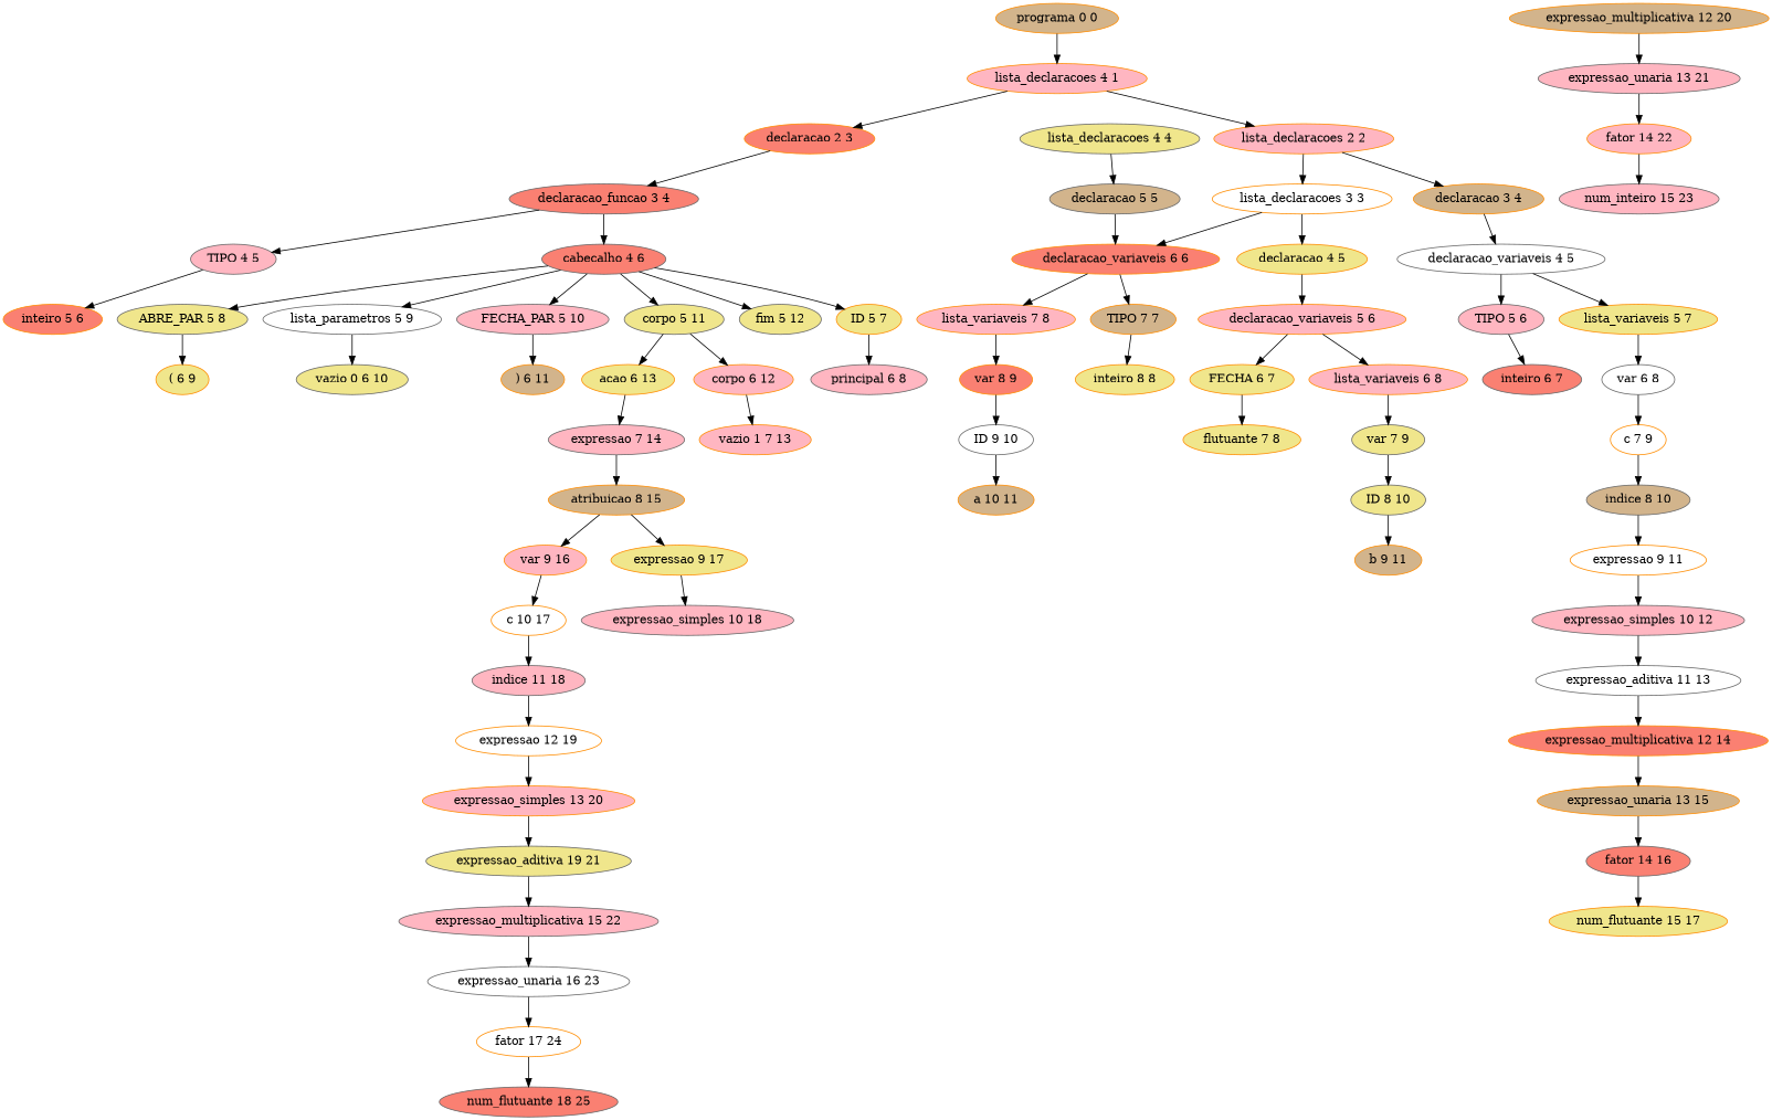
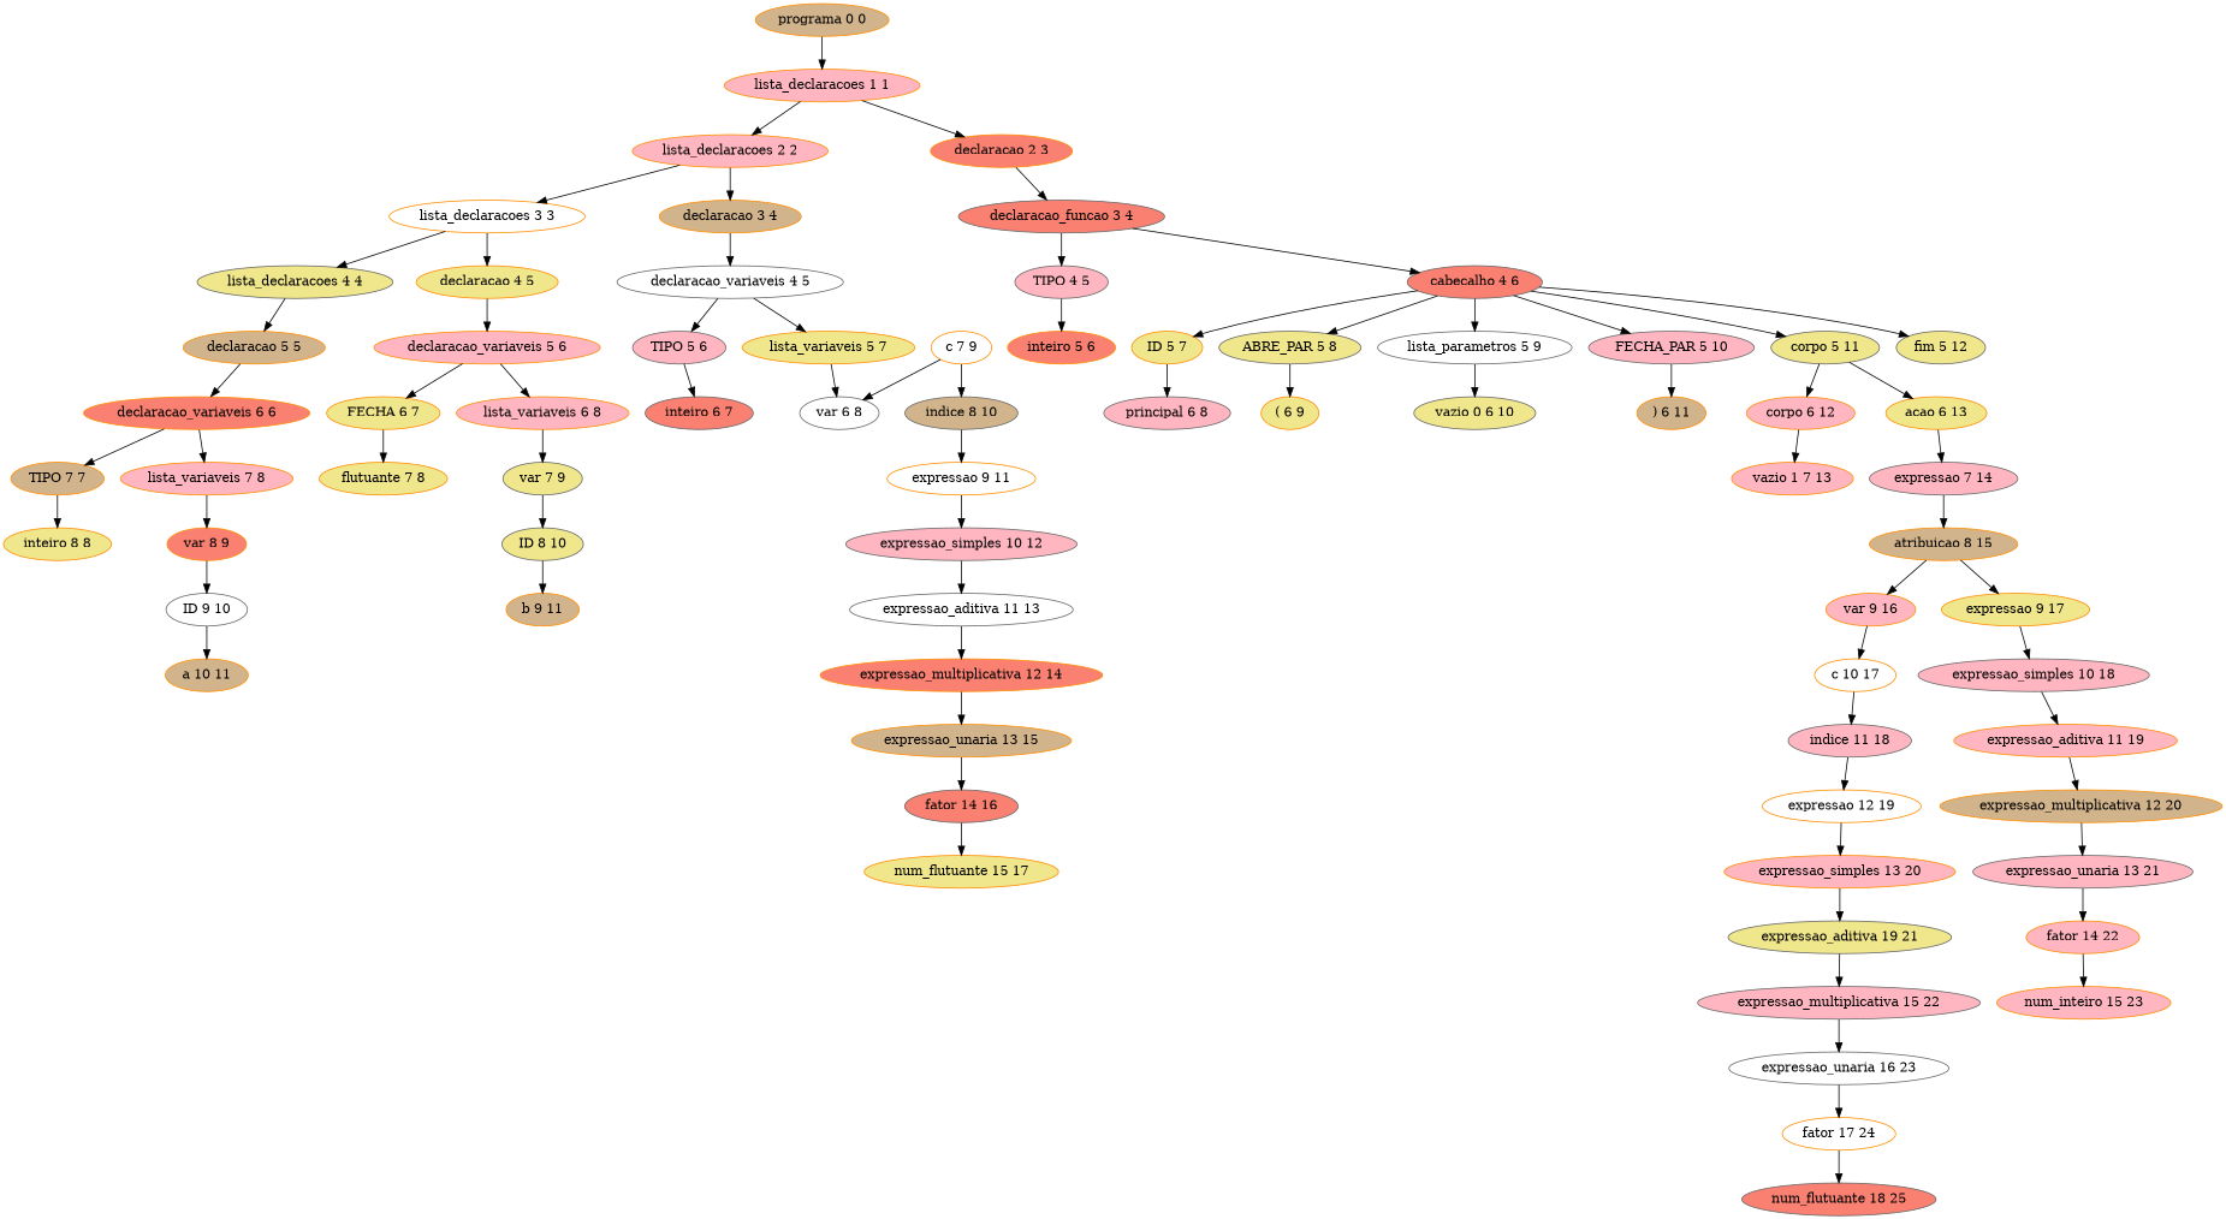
  digraph {
    node [color=darkorange fillcolor=lightpink style=filled]
    "programa 0 0" [fillcolor=tan]
-   "lista_declaracoes 1 1" [label="lista_declaracoes 4 1"]
+   "lista_declaracoes 1 1"
    "lista_declaracoes 2 2"
    "declaracao 2 3" [fillcolor=salmon]
    "lista_declaracoes 3 3" [fillcolor=white]
    "declaracao 3 4" [fillcolor=tan]
    "declaracao_funcao 3 4" [color=gray40 fillcolor=salmon]
    "lista_declaracoes 4 4" [color=gray40 fillcolor=khaki]
    "declaracao 4 5" [fillcolor=khaki]
    "declaracao_variaveis 4 5" [color=gray40 fillcolor=white]
-   "declaracao 5 5" [color=gray40 fillcolor=tan]
+   "declaracao 5 5" [fillcolor=tan]
    "declaracao_variaveis 5 6"
    "declaracao_variaveis 6 6" [fillcolor=salmon]
    "TIPO 7 7" [fillcolor=tan]
    "lista_variaveis 7 8"
    "inteiro 8 8" [fillcolor=khaki]
    "var 8 9" [fillcolor=salmon]
    "ID 9 10" [color=gray40 fillcolor=white]
    "a 10 11" [fillcolor=tan]
    n20 [fillcolor=khaki label="FECHA 6 7"]
    "lista_variaveis 6 8"
    "flutuante 7 8" [fillcolor=khaki]
    "var 7 9" [color=gray40 fillcolor=khaki]
    "ID 8 10" [color=gray40 fillcolor=khaki]
    "b 9 11" [fillcolor=tan]
    "TIPO 5 6" [color=gray40]
    "lista_variaveis 5 7" [fillcolor=khaki]
    "inteiro 6 7" [color=gray40 fillcolor=salmon]
    "var 6 8" [color=gray40 fillcolor=white]
    "c 7 9" [fillcolor=white]
    "indice 8 10" [color=gray40 fillcolor=tan]
    "expressao 9 11" [fillcolor=white]
    "expressao_simples 10 12" [color=gray40]
    "expressao_aditiva 11 13" [color=gray40 fillcolor=white]
    "expressao_multiplicativa 12 14" [fillcolor=salmon]
    "expressao_unaria 13 15" [fillcolor=tan]
    "fator 14 16" [color=gray40 fillcolor=salmon]
    "num_flutuante 15 17" [fillcolor=khaki]
    "TIPO 4 5" [color=gray40]
    "cabecalho 4 6" [color=gray40 fillcolor=salmon]
    "inteiro 5 6" [fillcolor=salmon]
    "ID 5 7" [fillcolor=khaki]
    "ABRE_PAR 5 8" [color=gray40 fillcolor=khaki]
    "lista_parametros 5 9" [color=gray40 fillcolor=white]
    "FECHA_PAR 5 10" [color=gray40]
    "corpo 5 11" [color=gray40 fillcolor=khaki]
    "fim 5 12" [color=gray40 fillcolor=khaki]
    "principal 6 8" [color=gray40]
    "( 6 9" [fillcolor=khaki]
    "vazio 0 6 10" [color=gray40 fillcolor=khaki]
    ") 6 11" [fillcolor=tan]
    "corpo 6 12"
    "acao 6 13" [fillcolor=khaki]
    "vazio 1 7 13"
    "expressao 7 14" [color=gray40]
    "atribuicao 8 15" [fillcolor=tan]
    "var 9 16"
    "expressao 9 17" [fillcolor=khaki]
    "c 10 17" [fillcolor=white]
    "expressao_simples 10 18" [color=gray40]
    "indice 11 18" [color=gray40]
    "expressao 12 19" [fillcolor=white]
    "expressao_simples 13 20"
    n64 [color=gray40 fillcolor=khaki label="expressao_aditiva 19 21"]
    "expressao_multiplicativa 15 22" [color=gray40]
    "expressao_unaria 16 23" [color=gray40 fillcolor=white]
    "fator 17 24" [fillcolor=white]
    "num_flutuante 18 25" [color=gray40 fillcolor=salmon]
+   "expressao_aditiva 11 19"
    "expressao_multiplicativa 12 20" [fillcolor=tan]
    "expressao_unaria 13 21" [color=gray40]
    "fator 14 22"
-   "num_inteiro 15 23" [color=gray40]
+   "num_inteiro 15 23"
    "programa 0 0" -> "lista_declaracoes 1 1"
    "lista_declaracoes 1 1" -> "lista_declaracoes 2 2"
    "lista_declaracoes 1 1" -> "declaracao 2 3"
    "lista_declaracoes 2 2" -> "lista_declaracoes 3 3"
    "lista_declaracoes 2 2" -> "declaracao 3 4"
    "declaracao 2 3" -> "declaracao_funcao 3 4"
-   "lista_declaracoes 3 3" -> "declaracao_variaveis 6 6"
+   "lista_declaracoes 3 3" -> "lista_declaracoes 4 4"
    "lista_declaracoes 3 3" -> "declaracao 4 5"
    "declaracao 3 4" -> "declaracao_variaveis 4 5"
    "declaracao_funcao 3 4" -> "TIPO 4 5"
    "declaracao_funcao 3 4" -> "cabecalho 4 6"
    "lista_declaracoes 4 4" -> "declaracao 5 5"
    "declaracao 4 5" -> "declaracao_variaveis 5 6"
    "declaracao_variaveis 4 5" -> "TIPO 5 6"
    "declaracao_variaveis 4 5" -> "lista_variaveis 5 7"
    "declaracao 5 5" -> "declaracao_variaveis 6 6"
    "declaracao_variaveis 5 6" -> n20
    "declaracao_variaveis 5 6" -> "lista_variaveis 6 8"
    "declaracao_variaveis 6 6" -> "TIPO 7 7"
    "declaracao_variaveis 6 6" -> "lista_variaveis 7 8"
    "TIPO 7 7" -> "inteiro 8 8"
    "lista_variaveis 7 8" -> "var 8 9"
    "var 8 9" -> "ID 9 10"
    "ID 9 10" -> "a 10 11"
    n20 -> "flutuante 7 8"
    "lista_variaveis 6 8" -> "var 7 9"
    "var 7 9" -> "ID 8 10"
    "ID 8 10" -> "b 9 11"
    "TIPO 5 6" -> "inteiro 6 7"
    "lista_variaveis 5 7" -> "var 6 8"
-   "var 6 8" -> "c 7 9"
+   "c 7 9" -> "var 6 8"
    "c 7 9" -> "indice 8 10"
    "indice 8 10" -> "expressao 9 11"
    "expressao 9 11" -> "expressao_simples 10 12"
    "expressao_simples 10 12" -> "expressao_aditiva 11 13"
    "expressao_aditiva 11 13" -> "expressao_multiplicativa 12 14"
    "expressao_multiplicativa 12 14" -> "expressao_unaria 13 15"
    "expressao_unaria 13 15" -> "fator 14 16"
    "fator 14 16" -> "num_flutuante 15 17"
    "TIPO 4 5" -> "inteiro 5 6"
    "cabecalho 4 6" -> "ID 5 7"
    "cabecalho 4 6" -> "ABRE_PAR 5 8"
    "cabecalho 4 6" -> "lista_parametros 5 9"
    "cabecalho 4 6" -> "FECHA_PAR 5 10"
    "cabecalho 4 6" -> "corpo 5 11"
    "cabecalho 4 6" -> "fim 5 12"
    "ID 5 7" -> "principal 6 8"
    "ABRE_PAR 5 8" -> "( 6 9"
    "lista_parametros 5 9" -> "vazio 0 6 10"
    "FECHA_PAR 5 10" -> ") 6 11"
    "corpo 5 11" -> "corpo 6 12"
    "corpo 5 11" -> "acao 6 13"
    "corpo 6 12" -> "vazio 1 7 13"
    "acao 6 13" -> "expressao 7 14"
    "expressao 7 14" -> "atribuicao 8 15"
    "atribuicao 8 15" -> "var 9 16"
    "atribuicao 8 15" -> "expressao 9 17"
    "var 9 16" -> "c 10 17"
    "expressao 9 17" -> "expressao_simples 10 18"
    "c 10 17" -> "indice 11 18"
+   "expressao_simples 10 18" -> "expressao_aditiva 11 19"
    "indice 11 18" -> "expressao 12 19"
    "expressao 12 19" -> "expressao_simples 13 20"
    "expressao_simples 13 20" -> n64
    n64 -> "expressao_multiplicativa 15 22"
    "expressao_multiplicativa 15 22" -> "expressao_unaria 16 23"
    "expressao_unaria 16 23" -> "fator 17 24"
    "fator 17 24" -> "num_flutuante 18 25"
+   "expressao_aditiva 11 19" -> "expressao_multiplicativa 12 20"
    "expressao_multiplicativa 12 20" -> "expressao_unaria 13 21"
    "expressao_unaria 13 21" -> "fator 14 22"
    "fator 14 22" -> "num_inteiro 15 23"
  }
